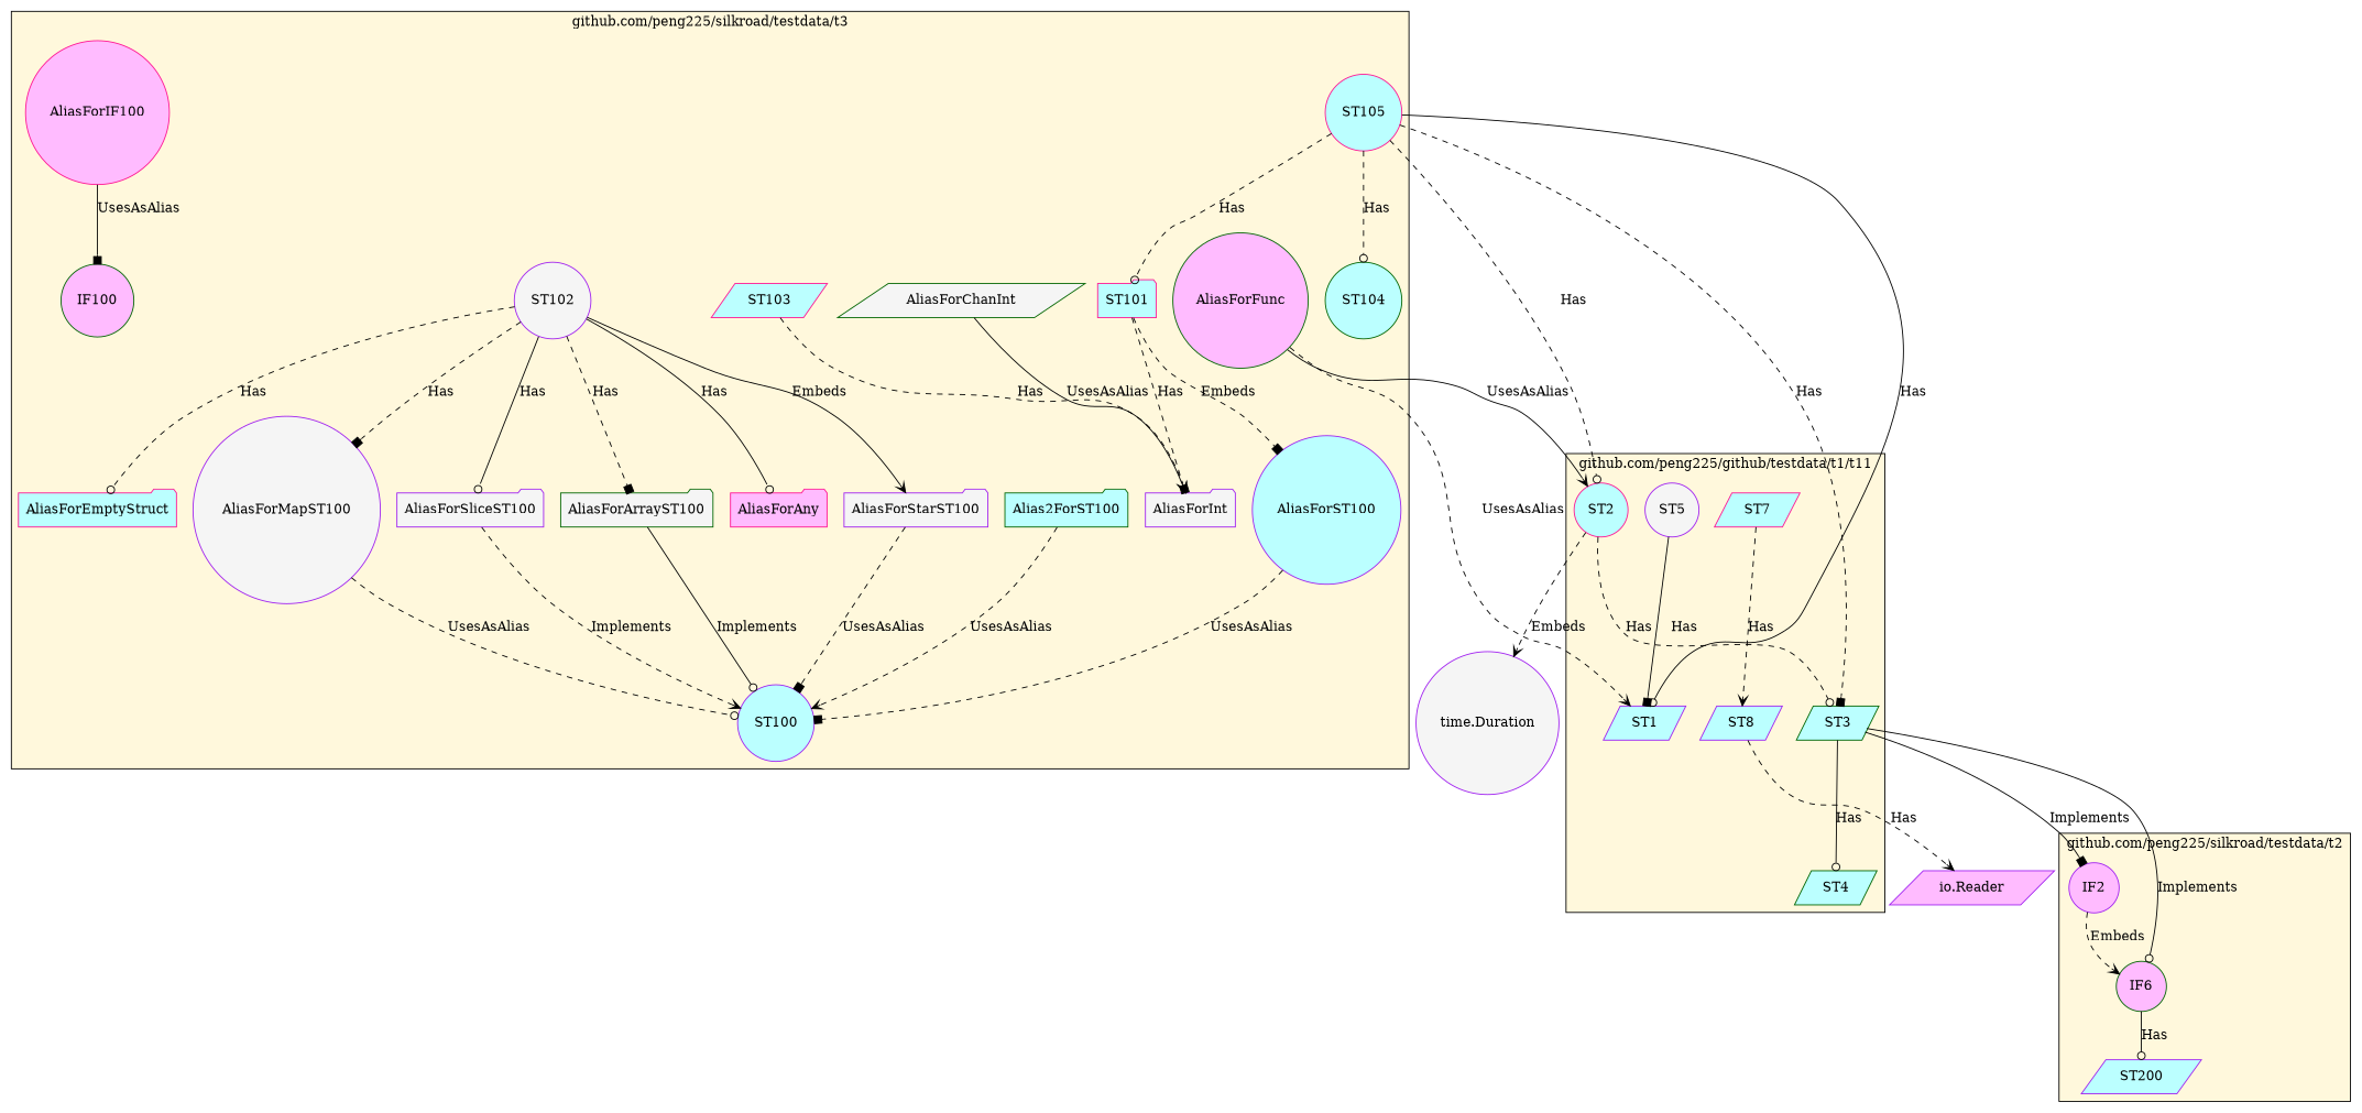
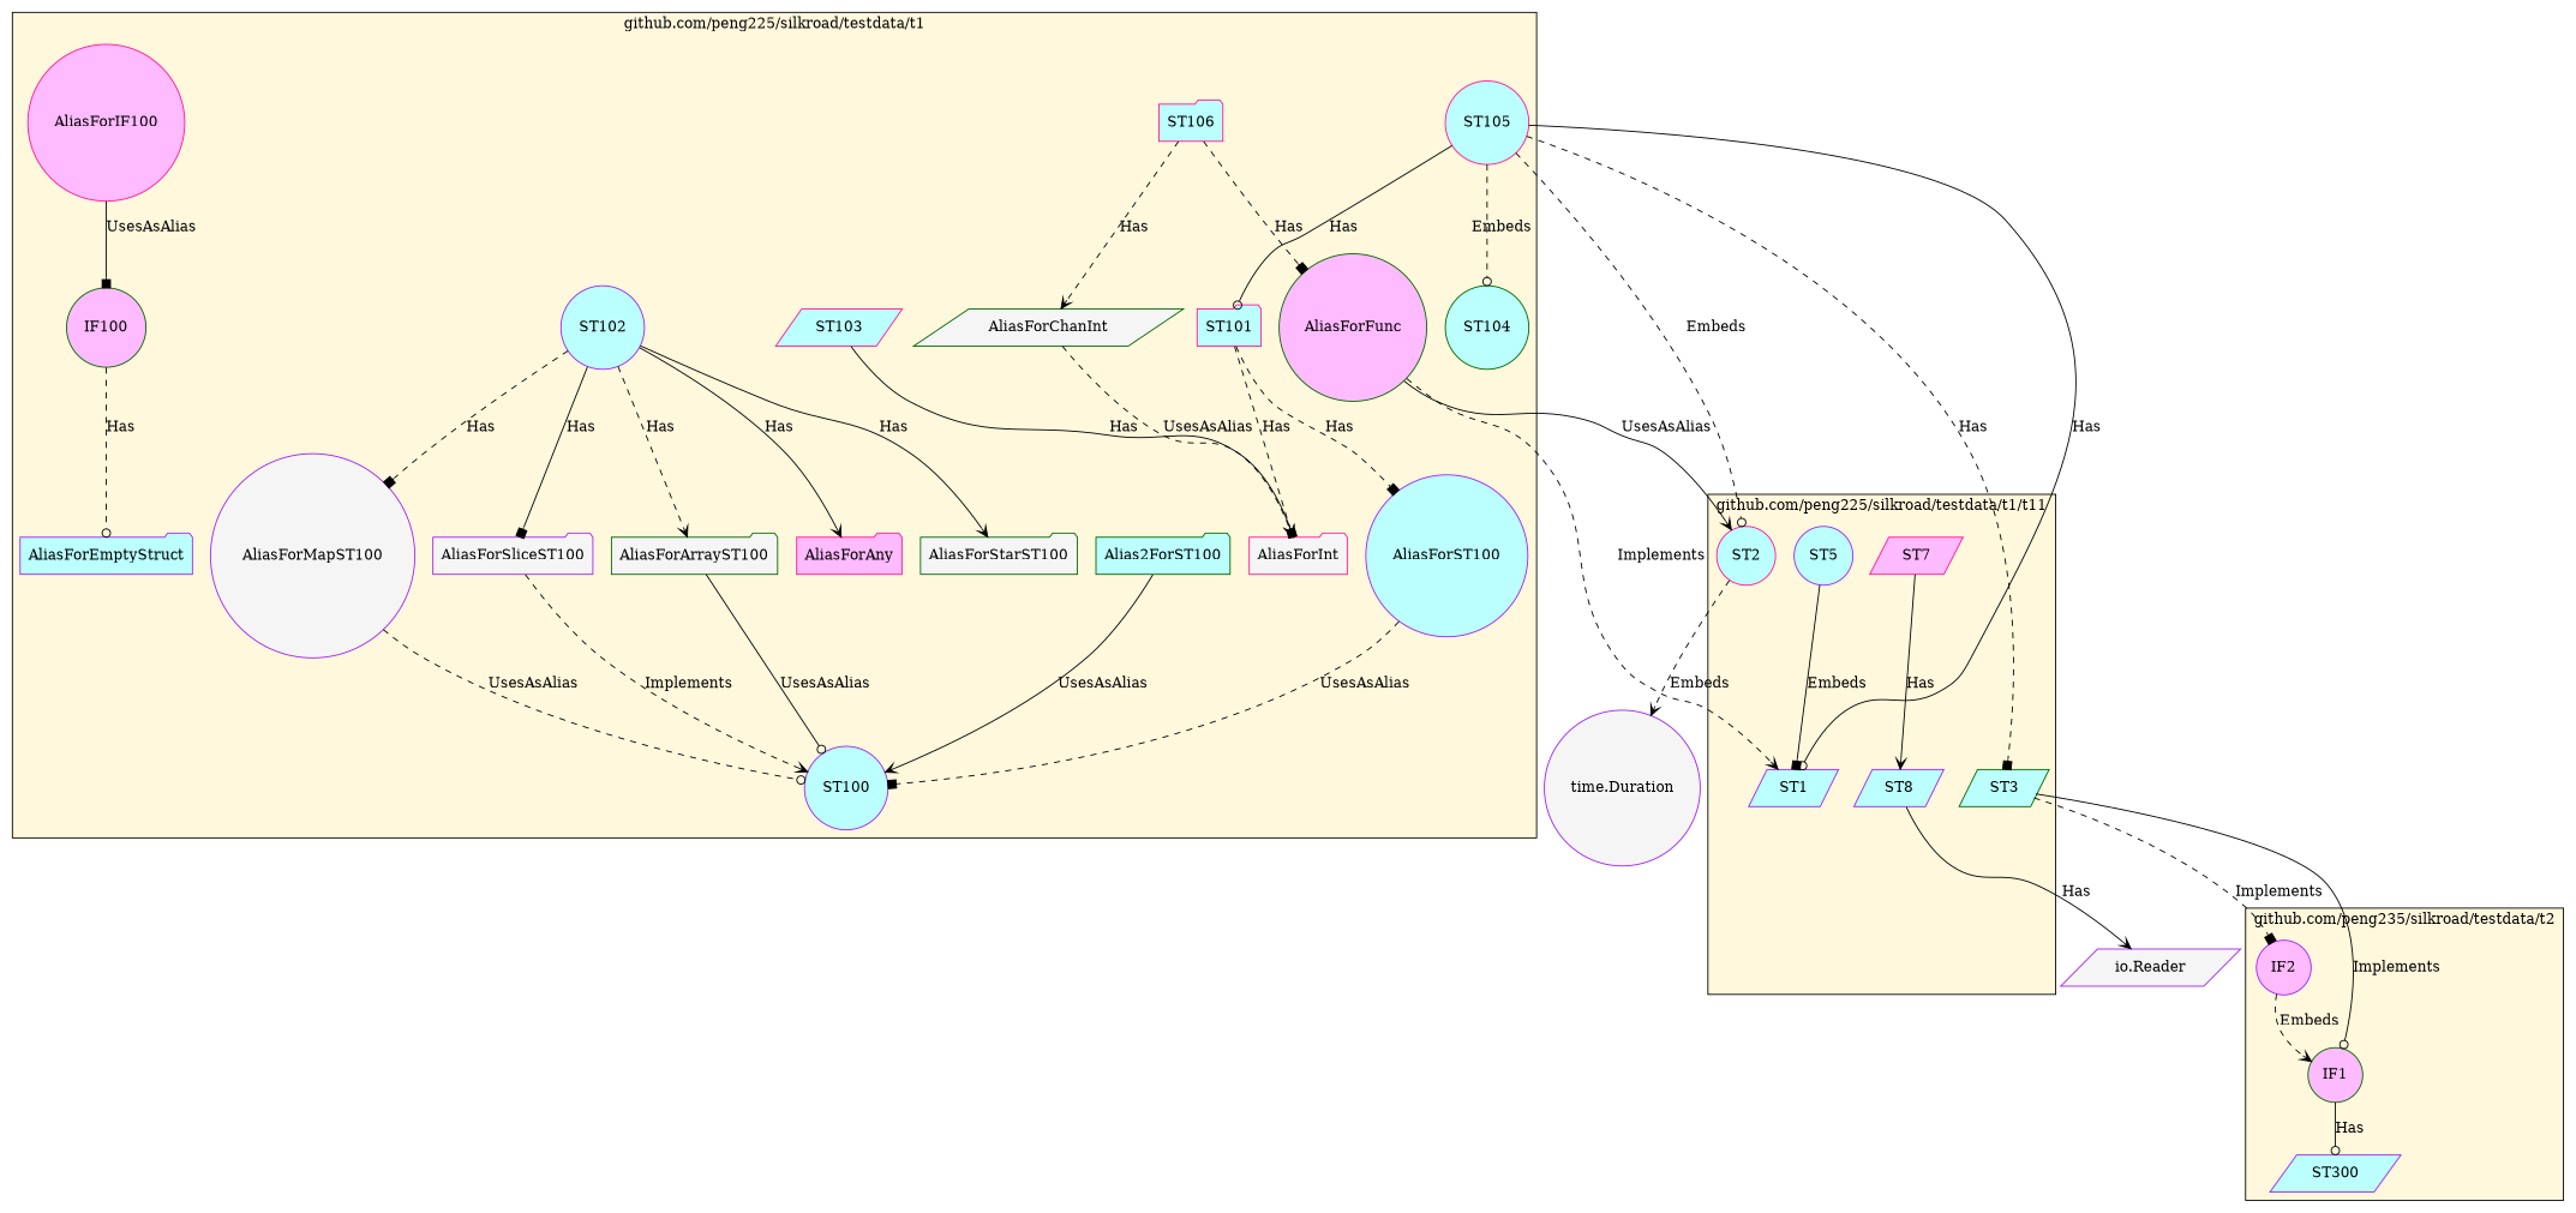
  digraph {
    node [color=purple fillcolor=paleturquoise1 shape=circle style=filled]
    edge [arrowhead=vee style=dashed]
-   n1 [color=deeppink label=ST7 shape=parallelogram]
+   n1 [color=deeppink fillcolor=plum1 label=ST7 shape=parallelogram]
    n2 [label=ST8 shape=parallelogram]
    n3 [label=ST1 shape=parallelogram]
    n4 [color=deeppink label=ST2]
    n5 [color=darkgreen label=ST3 shape=parallelogram]
-   n6 [color=darkgreen label=ST4 shape=parallelogram]
-   n7 [fillcolor=whitesmoke label=ST5]
+   n7 [label=ST5]
    n8 [color=deeppink label=ST103 shape=parallelogram]
    n9 [color=deeppink label=ST105]
+   n10 [color=deeppink label=ST106 shape=folder]
    n11 [color=darkgreen label=Alias2ForST100 shape=folder]
-   n12 [color=deeppink label=AliasForEmptyStruct shape=folder]
+   n12 [label=AliasForEmptyStruct shape=folder]
    n13 [color=deeppink label=ST101 shape=folder]
-   n14 [fillcolor=whitesmoke label=ST102]
+   n14 [label=ST102]
    n15 [color=darkgreen label=ST104]
    n16 [label=AliasForST100]
    n17 [label=ST100]
    n18 [color=deeppink fillcolor=plum1 label=AliasForIF100]
    n19 [color=deeppink fillcolor=plum1 label=AliasForAny shape=folder]
    n20 [color=darkgreen fillcolor=plum1 label=IF100]
-   n21 [fillcolor=whitesmoke label=AliasForStarST100 shape=folder]
+   n21 [color=darkgreen fillcolor=whitesmoke label=AliasForStarST100 shape=folder]
    n22 [color=darkgreen fillcolor=whitesmoke label=AliasForChanInt shape=parallelogram]
-   n23 [fillcolor=whitesmoke label=AliasForInt shape=folder]
+   n23 [color=deeppink fillcolor=whitesmoke label=AliasForInt shape=folder]
    n24 [color=darkgreen fillcolor=plum1 label=AliasForFunc]
    n25 [fillcolor=whitesmoke label=AliasForMapST100]
    n26 [fillcolor=whitesmoke label=AliasForSliceST100 shape=folder]
    n27 [color=darkgreen fillcolor=whitesmoke label=AliasForArrayST100 shape=folder]
-   n28 [label=ST200 shape=parallelogram]
-   n29 [color=darkgreen fillcolor=plum1 label=IF6]
+   n28 [label=ST300 shape=parallelogram]
+   n29 [color=darkgreen fillcolor=plum1 label=IF1]
    n30 [fillcolor=plum1 label=IF2]
-   "io.Reader" [fillcolor=plum1 shape=parallelogram]
+   "io.Reader" [fillcolor=whitesmoke shape=parallelogram]
    "time.Duration" [fillcolor=whitesmoke]
    subgraph cluster_1 {
      bgcolor=cornsilk
-     label="github.com/peng225/github/testdata/t1/t11"
+     label="github.com/peng225/silkroad/testdata/t1/t11"
      style=solid
      n1
      n2
      n3
      n4
      n5
-     n6
      n7
    }
    subgraph cluster_2 {
      bgcolor=cornsilk
-     label="github.com/peng225/silkroad/testdata/t3"
+     label="github.com/peng225/silkroad/testdata/t1"
      style=solid
      n8
      n9
+     n10
      n11
      n12
      n13
      n14
      n15
      n16
      n17
      n18
      n19
      n20
      n21
      n22
      n23
      n24
      n25
      n26
      n27
    }
    subgraph cluster_3 {
      bgcolor=cornsilk
-     label="github.com/peng225/silkroad/testdata/t2"
+     label="github.com/peng235/silkroad/testdata/t2"
      style=solid
      n28
      n29
      n30
    }
-   n1 -> n2 [label=Has]
-   n2 -> "io.Reader" [label=Has]
-   n4 -> n5 [arrowhead=odot label=Has]
+   n1 -> n2 [label=Has style=solid]
+   n2 -> "io.Reader" [label=Has style=solid]
    n4 -> "time.Duration" [label=Embeds]
-   n5 -> n6 [arrowhead=odot label=Has style=solid]
    n5 -> n29 [arrowhead=odot label=Implements style=solid]
-   n5 -> n30 [arrowhead=box label=Implements style=solid]
-   n7 -> n3 [arrowhead=box label=Has style=solid]
-   n8 -> n23 [label=Has]
+   n5 -> n30 [arrowhead=box label=Implements]
+   n7 -> n3 [arrowhead=box label=Embeds style=solid]
+   n8 -> n23 [label=Has style=solid]
    n9 -> n3 [arrowhead=odot label=Has style=solid]
-   n9 -> n4 [arrowhead=odot label=Has]
+   n9 -> n4 [arrowhead=odot label=Embeds]
    n9 -> n5 [arrowhead=box label=Has]
-   n9 -> n13 [arrowhead=odot label=Has]
-   n9 -> n15 [arrowhead=odot label=Has]
-   n11 -> n17 [label=UsesAsAlias]
-   n13 -> n16 [arrowhead=box label=Embeds]
+   n9 -> n13 [arrowhead=odot label=Has style=solid]
+   n9 -> n15 [arrowhead=odot label=Embeds]
+   n10 -> n22 [label=Has]
+   n10 -> n24 [arrowhead=box label=Has]
+   n11 -> n17 [label=UsesAsAlias style=solid]
+   n13 -> n16 [arrowhead=box label=Has]
    n13 -> n23 [arrowhead=box label=Has]
-   n14 -> n12 [arrowhead=odot label=Has]
-   n14 -> n19 [arrowhead=odot label=Has style=solid]
-   n14 -> n21 [label=Embeds style=solid]
+   n20 -> n12 [arrowhead=odot label=Has]
+   n14 -> n19 [label=Has style=solid]
+   n14 -> n21 [label=Has style=solid]
    n14 -> n25 [arrowhead=box label=Has]
-   n14 -> n26 [arrowhead=odot label=Has style=solid]
-   n14 -> n27 [arrowhead=box label=Has]
+   n14 -> n26 [arrowhead=box label=Has style=solid]
+   n14 -> n27 [label=Has]
    n16 -> n17 [arrowhead=box label=UsesAsAlias]
    n18 -> n20 [arrowhead=box label=UsesAsAlias style=solid]
-   n21 -> n17 [arrowhead=box label=UsesAsAlias]
-   n22 -> n23 [label=UsesAsAlias style=solid]
-   n24 -> n3 [label=UsesAsAlias]
+   n22 -> n23 [label=UsesAsAlias]
+   n24 -> n3 [label=Implements]
    n24 -> n4 [label=UsesAsAlias style=solid]
    n25 -> n17 [arrowhead=odot label=UsesAsAlias]
    n26 -> n17 [label=Implements]
-   n27 -> n17 [arrowhead=odot label=Implements style=solid]
+   n27 -> n17 [arrowhead=odot label=UsesAsAlias style=solid]
    n29 -> n28 [arrowhead=odot label=Has style=solid]
    n30 -> n29 [label=Embeds]
  }
